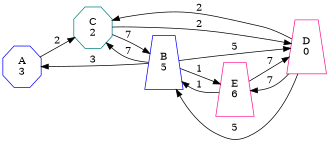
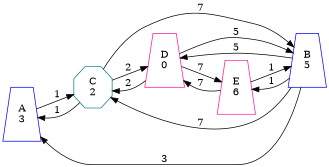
  digraph {
    rankdir=LR
    node [color=blue shape=trapezium]
-   n1 [label="A\n3" shape=octagon]
+   n1 [label="A\n3"]
    n2 [color=teal label="C\n2" shape=octagon]
    n3 [label="B\n5"]
    n4 [color=deeppink label="D\n0"]
    n5 [color=deeppink label="E\n6"]
-   n1 -> n2 [label=2]
+   n1 -> n2 [label=1]
+   n2 -> n1 [label=1]
    n2 -> n3 [label=7]
    n2 -> n4 [label=2]
    n3 -> n1 [label=3]
    n3 -> n2 [label=7]
    n3 -> n4 [label=5]
    n3 -> n5 [label=1]
    n4 -> n2 [label=2]
    n4 -> n3 [label=5]
    n4 -> n5 [label=7]
    n5 -> n3 [label=1]
    n5 -> n4 [label=7]
  }
